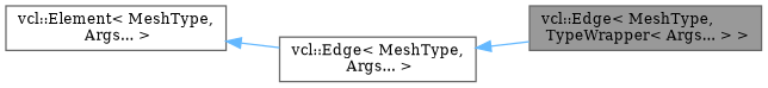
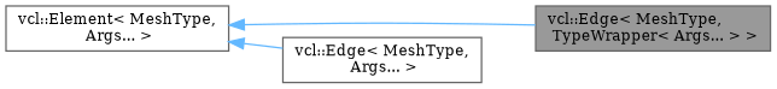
  digraph {
    fontname="DejaVu Serif"
    rankdir=LR
    node [color=gray40 fillcolor=white fontname="DejaVu Serif" fontsize=10 shape=box style=filled]
    edge [color=steelblue1 dir=back fontname="DejaVu Serif" fontsize=10 labelfontname=Helvetica labelfontsize=10 style=solid]
    n1 [fillcolor=grey60 fontcolor=black height=0.2 label="vcl::Edge\< MeshType,\l TypeWrapper\< Args... \> \>" width=0.4]
    n2 [height=0.2 label="vcl::Edge\< MeshType,\l Args... \>" width=0.4]
    n3 [height=0.2 label="vcl::Element\< MeshType,\l Args... \>" width=0.4]
-   n2 -> n1
+   n3 -> n1
    n3 -> n2
  }
